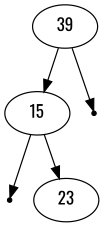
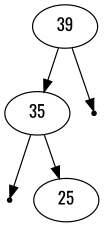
  digraph {
    fontname=Oswald
    ordering=out
    node [fontname=Oswald]
    edge [fontname=Oswald]
    n1 [label=39]
-   15
+   15 [label=35]
    null0 [shape=point]
    null1 [shape=point]
-   25 [label=23]
+   25
    n1 -> 15
    n1 -> null0
    15 -> null1
    15 -> 25
  }
